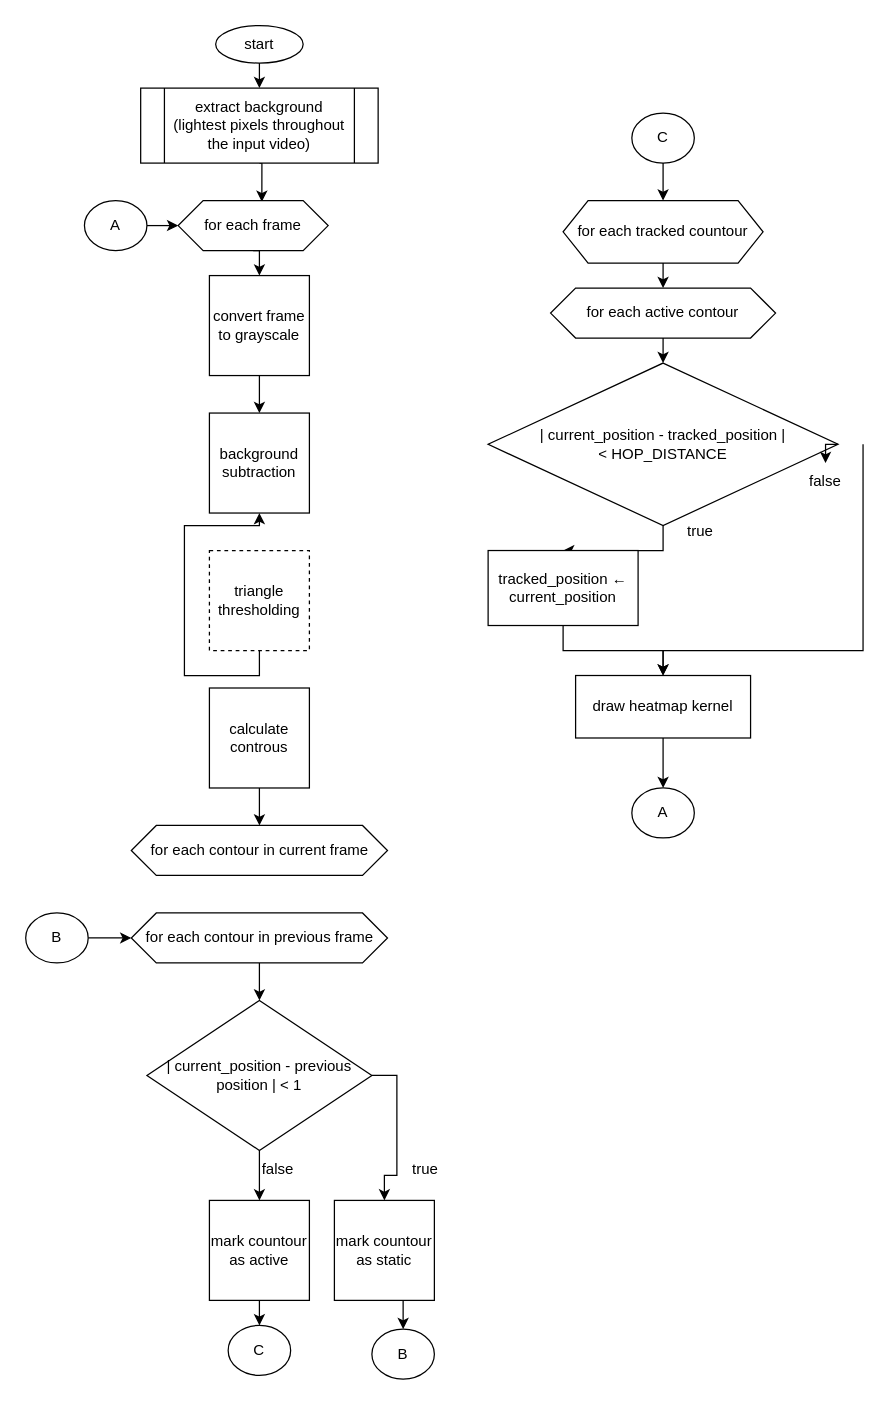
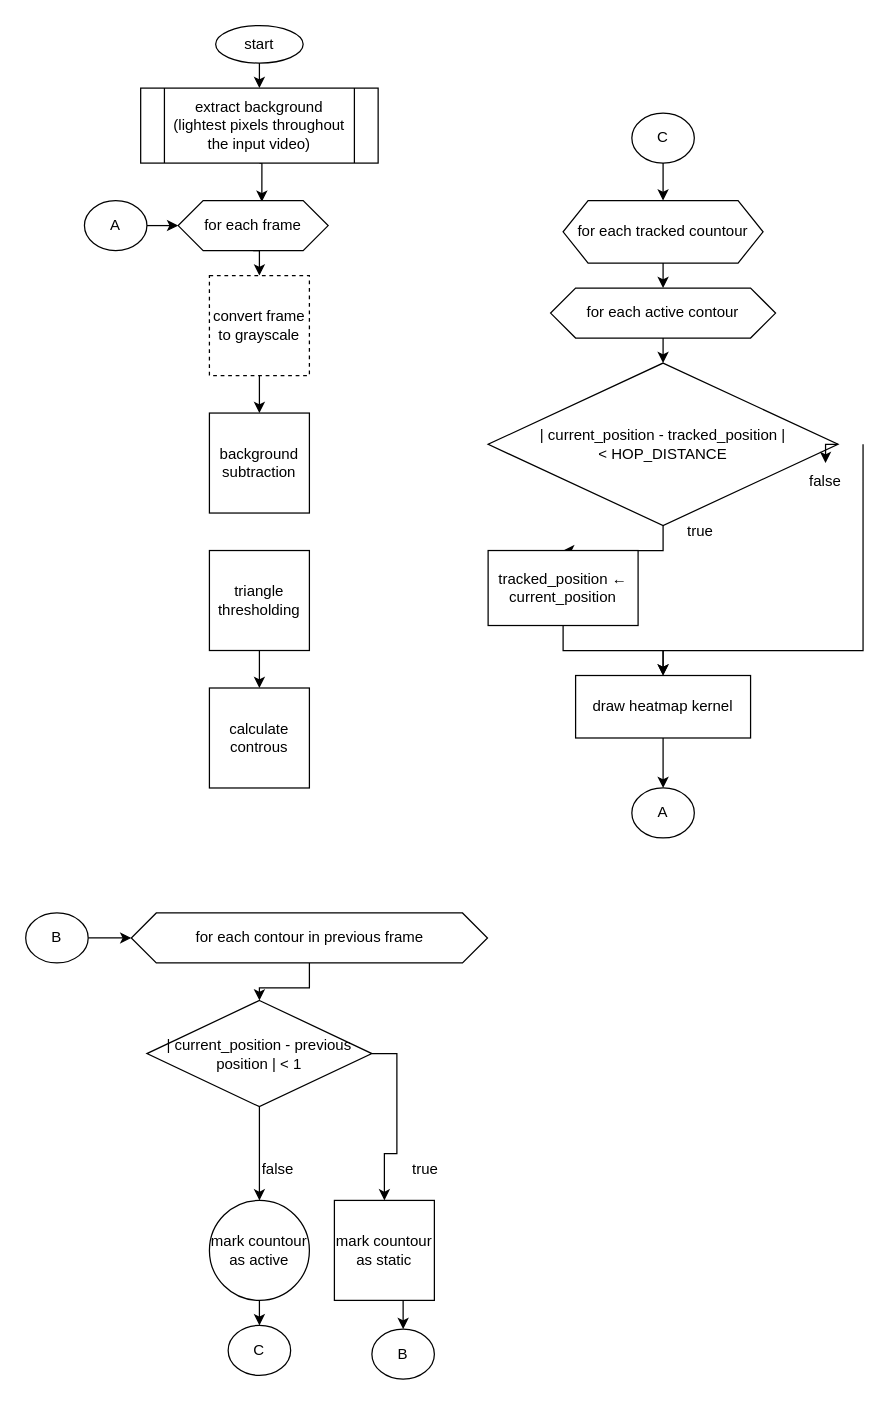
  <mxCell id="0" />
  <mxCell id="1" parent="0" />
  <mxCell id="2" style="edgeStyle=orthogonalEdgeStyle;rounded=0;orthogonalLoop=1;jettySize=auto;html=1;exitX=0.5;exitY=1;exitDx=0;exitDy=0;entryX=0.558;entryY=0.025;entryDx=0;entryDy=0;entryPerimeter=0;" edge="1" parent="1" source="3" target="5"><mxGeometry relative="1" as="geometry" /></mxCell>
  <mxCell id="3" value="extract background&lt;br&gt;&lt;div&gt;(lightest pixels throughout the input video)&lt;/div&gt;" style="shape=process;whiteSpace=wrap;html=1;backgroundOutline=1;" parent="1" vertex="1"><mxGeometry x="112" y="70" width="190" height="60" as="geometry" /></mxCell>
  <mxCell id="4" style="edgeStyle=orthogonalEdgeStyle;rounded=0;orthogonalLoop=1;jettySize=auto;html=1;exitX=0.5;exitY=1;exitDx=0;exitDy=0;entryX=0.5;entryY=0;entryDx=0;entryDy=0;" edge="1" parent="1" source="5" target="8"><mxGeometry relative="1" as="geometry" /></mxCell>
  <mxCell id="5" value="for each frame" style="shape=hexagon;perimeter=hexagonPerimeter2;whiteSpace=wrap;html=1;fixedSize=1;" vertex="1" parent="1"><mxGeometry x="142" y="160" width="120" height="40" as="geometry" /></mxCell>
  <mxCell id="6" style="edgeStyle=orthogonalEdgeStyle;rounded=0;orthogonalLoop=1;jettySize=auto;html=1;exitX=0.5;exitY=1;exitDx=0;exitDy=0;" edge="1" parent="1" source="5" target="5"><mxGeometry relative="1" as="geometry" /></mxCell>
  <mxCell id="7" style="edgeStyle=orthogonalEdgeStyle;rounded=0;orthogonalLoop=1;jettySize=auto;html=1;exitX=0.5;exitY=1;exitDx=0;exitDy=0;" edge="1" parent="1" source="8" target="9"><mxGeometry relative="1" as="geometry" /></mxCell>
- <mxCell id="8" value="&lt;div&gt;convert frame to grayscale&lt;/div&gt;" style="whiteSpace=wrap;html=1;aspect=fixed;" vertex="1" parent="1"><mxGeometry x="167" y="220" width="80" height="80" as="geometry" /></mxCell>
+ <mxCell id="8" value="&lt;div&gt;convert frame to grayscale&lt;/div&gt;" style="whiteSpace=wrap;html=1;aspect=fixed;dashed=1;" vertex="1" parent="1"><mxGeometry x="167" y="220" width="80" height="80" as="geometry" /></mxCell>
  <mxCell id="9" value="background subtraction" style="whiteSpace=wrap;html=1;aspect=fixed;" vertex="1" parent="1"><mxGeometry x="167" y="330" width="80" height="80" as="geometry" /></mxCell>
- <mxCell id="10" style="edgeStyle=orthogonalEdgeStyle;rounded=0;orthogonalLoop=1;jettySize=auto;html=1;exitX=0.5;exitY=1;exitDx=0;exitDy=0;" edge="1" parent="1" source="11" target="9"><mxGeometry relative="1" as="geometry" /></mxCell>
- <mxCell id="11" value="triangle thresholding" style="whiteSpace=wrap;html=1;aspect=fixed;dashed=1;" vertex="1" parent="1"><mxGeometry x="167" y="440" width="80" height="80" as="geometry" /></mxCell>
- <mxCell id="12" style="edgeStyle=orthogonalEdgeStyle;rounded=0;orthogonalLoop=1;jettySize=auto;html=1;exitX=0.5;exitY=1;exitDx=0;exitDy=0;entryX=0.5;entryY=0;entryDx=0;entryDy=0;" edge="1" parent="1" source="13" target="14"><mxGeometry relative="1" as="geometry" /></mxCell>
+ <mxCell id="10" style="edgeStyle=orthogonalEdgeStyle;rounded=0;orthogonalLoop=1;jettySize=auto;html=1;exitX=0.5;exitY=1;exitDx=0;exitDy=0;entryX=0.5;entryY=0;entryDx=0;entryDy=0;" edge="1" parent="1" source="11" target="13"><mxGeometry relative="1" as="geometry" /></mxCell>
+ <mxCell id="11" value="triangle thresholding" style="whiteSpace=wrap;html=1;aspect=fixed;" vertex="1" parent="1"><mxGeometry x="167" y="440" width="80" height="80" as="geometry" /></mxCell>
  <mxCell id="13" value="calculate controus" style="whiteSpace=wrap;html=1;aspect=fixed;" vertex="1" parent="1"><mxGeometry x="167" y="550" width="80" height="80" as="geometry" /></mxCell>
- <mxCell id="14" value="for each contour in current frame" style="shape=hexagon;perimeter=hexagonPerimeter2;whiteSpace=wrap;html=1;fixedSize=1;" vertex="1" parent="1"><mxGeometry x="104.5" y="660" width="205" height="40" as="geometry" /></mxCell>
  <mxCell id="15" style="edgeStyle=orthogonalEdgeStyle;rounded=0;orthogonalLoop=1;jettySize=auto;html=1;exitX=0.5;exitY=1;exitDx=0;exitDy=0;entryX=0.5;entryY=0;entryDx=0;entryDy=0;" edge="1" parent="1" source="16" target="20"><mxGeometry relative="1" as="geometry" /></mxCell>
- <mxCell id="16" value="| current_position - previous position | &amp;lt; 1" style="rhombus;whiteSpace=wrap;html=1;" vertex="1" parent="1"><mxGeometry x="117" y="800" width="180" height="120" as="geometry" /></mxCell>
+ <mxCell id="16" value="| current_position - previous position | &amp;lt; 1" style="rhombus;whiteSpace=wrap;html=1;" vertex="1" parent="1"><mxGeometry x="117" y="800" width="180" height="85" as="geometry" /></mxCell>
  <mxCell id="17" style="edgeStyle=orthogonalEdgeStyle;rounded=0;orthogonalLoop=1;jettySize=auto;html=1;exitX=0.5;exitY=1;exitDx=0;exitDy=0;entryX=0.5;entryY=0;entryDx=0;entryDy=0;" edge="1" parent="1" source="18" target="26"><mxGeometry relative="1" as="geometry" /></mxCell>
  <mxCell id="18" value="mark countour as static" style="whiteSpace=wrap;html=1;aspect=fixed;" vertex="1" parent="1"><mxGeometry x="267" y="960" width="80" height="80" as="geometry" /></mxCell>
  <mxCell id="19" style="edgeStyle=orthogonalEdgeStyle;rounded=0;orthogonalLoop=1;jettySize=auto;html=1;exitX=0.5;exitY=1;exitDx=0;exitDy=0;entryX=0.5;entryY=0;entryDx=0;entryDy=0;" edge="1" parent="1" source="20" target="27"><mxGeometry relative="1" as="geometry" /></mxCell>
- <mxCell id="20" value="mark countour as active" style="whiteSpace=wrap;html=1;aspect=fixed;" vertex="1" parent="1"><mxGeometry x="167" y="960" width="80" height="80" as="geometry" /></mxCell>
+ <mxCell id="20" value="mark countour as active" style="ellipse;whiteSpace=wrap;html=1;aspect=fixed;" vertex="1" parent="1"><mxGeometry x="167" y="960" width="80" height="80" as="geometry" /></mxCell>
  <mxCell id="21" value="true" style="text;strokeColor=none;align=center;fillColor=none;html=1;verticalAlign=middle;whiteSpace=wrap;rounded=0;" vertex="1" parent="1"><mxGeometry x="309.5" y="920" width="60" height="30" as="geometry" /></mxCell>
  <mxCell id="22" style="edgeStyle=orthogonalEdgeStyle;rounded=0;orthogonalLoop=1;jettySize=auto;html=1;exitX=1;exitY=0.5;exitDx=0;exitDy=0;entryX=0.5;entryY=0;entryDx=0;entryDy=0;" edge="1" parent="1" source="16" target="18"><mxGeometry relative="1" as="geometry" /></mxCell>
  <mxCell id="23" value="false" style="text;strokeColor=none;align=center;fillColor=none;html=1;verticalAlign=middle;whiteSpace=wrap;rounded=0;" vertex="1" parent="1"><mxGeometry x="192" y="920" width="60" height="30" as="geometry" /></mxCell>
  <mxCell id="24" style="edgeStyle=orthogonalEdgeStyle;rounded=0;orthogonalLoop=1;jettySize=auto;html=1;exitX=0.5;exitY=1;exitDx=0;exitDy=0;" edge="1" parent="1" source="25" target="16"><mxGeometry relative="1" as="geometry" /></mxCell>
- <mxCell id="25" value="for each contour in previous frame" style="shape=hexagon;perimeter=hexagonPerimeter2;whiteSpace=wrap;html=1;fixedSize=1;" vertex="1" parent="1"><mxGeometry x="104.5" y="730" width="205" height="40" as="geometry" /></mxCell>
+ <mxCell id="25" value="for each contour in previous frame" style="shape=hexagon;perimeter=hexagonPerimeter2;whiteSpace=wrap;html=1;fixedSize=1;" vertex="1" parent="1"><mxGeometry x="104.5" y="730" width="285" height="40" as="geometry" /></mxCell>
  <mxCell id="26" value="B" style="ellipse;whiteSpace=wrap;html=1;" vertex="1" parent="1"><mxGeometry x="297" y="1063" width="50" height="40" as="geometry" /></mxCell>
  <mxCell id="27" value="C" style="ellipse;whiteSpace=wrap;html=1;" vertex="1" parent="1"><mxGeometry x="182" y="1060" width="50" height="40" as="geometry" /></mxCell>
  <mxCell id="28" style="edgeStyle=orthogonalEdgeStyle;rounded=0;orthogonalLoop=1;jettySize=auto;html=1;exitX=0.5;exitY=1;exitDx=0;exitDy=0;" edge="1" parent="1" source="29" target="33"><mxGeometry relative="1" as="geometry" /></mxCell>
  <mxCell id="29" value="C" style="ellipse;whiteSpace=wrap;html=1;" vertex="1" parent="1"><mxGeometry x="505" y="90" width="50" height="40" as="geometry" /></mxCell>
  <mxCell id="30" style="edgeStyle=orthogonalEdgeStyle;rounded=0;orthogonalLoop=1;jettySize=auto;html=1;exitX=1;exitY=0.5;exitDx=0;exitDy=0;entryX=0;entryY=0.5;entryDx=0;entryDy=0;" edge="1" parent="1" source="31" target="25"><mxGeometry relative="1" as="geometry" /></mxCell>
  <mxCell id="31" value="B" style="ellipse;whiteSpace=wrap;html=1;" vertex="1" parent="1"><mxGeometry x="20" y="730" width="50" height="40" as="geometry" /></mxCell>
  <mxCell id="32" style="edgeStyle=orthogonalEdgeStyle;rounded=0;orthogonalLoop=1;jettySize=auto;html=1;exitX=0.5;exitY=1;exitDx=0;exitDy=0;entryX=0.5;entryY=0;entryDx=0;entryDy=0;" edge="1" parent="1" source="33" target="38"><mxGeometry relative="1" as="geometry" /></mxCell>
  <mxCell id="33" value="for each tracked countour" style="shape=hexagon;perimeter=hexagonPerimeter2;whiteSpace=wrap;html=1;fixedSize=1;" vertex="1" parent="1"><mxGeometry x="450" y="160" width="160" height="50" as="geometry" /></mxCell>
  <mxCell id="34" style="edgeStyle=orthogonalEdgeStyle;rounded=0;orthogonalLoop=1;jettySize=auto;html=1;exitX=0.5;exitY=1;exitDx=0;exitDy=0;entryX=0.5;entryY=0;entryDx=0;entryDy=0;" edge="1" parent="1" source="36" target="40"><mxGeometry relative="1" as="geometry" /></mxCell>
  <mxCell id="35" style="edgeStyle=orthogonalEdgeStyle;rounded=0;orthogonalLoop=1;jettySize=auto;html=1;exitX=1;exitY=0.5;exitDx=0;exitDy=0;entryX=0.5;entryY=0;entryDx=0;entryDy=0;" edge="1" parent="1" source="46" target="42"><mxGeometry relative="1" as="geometry"><mxPoint x="706" y="540" as="targetPoint" /><Array as="points"><mxPoint x="690" y="355" /><mxPoint x="690" y="520" /><mxPoint x="530" y="520" /></Array></mxGeometry></mxCell>
  <mxCell id="36" value="&lt;div&gt;| current_position - tracked_position | &lt;br&gt;&lt;/div&gt;&lt;div&gt;&amp;lt; HOP_DISTANCE&lt;/div&gt;" style="rhombus;whiteSpace=wrap;html=1;" vertex="1" parent="1"><mxGeometry x="390" y="290" width="280" height="130" as="geometry" /></mxCell>
  <mxCell id="37" style="edgeStyle=orthogonalEdgeStyle;rounded=0;orthogonalLoop=1;jettySize=auto;html=1;exitX=0.5;exitY=1;exitDx=0;exitDy=0;entryX=0.5;entryY=0;entryDx=0;entryDy=0;" edge="1" parent="1" source="38" target="36"><mxGeometry relative="1" as="geometry" /></mxCell>
  <mxCell id="38" value="for each active contour" style="shape=hexagon;perimeter=hexagonPerimeter2;whiteSpace=wrap;html=1;fixedSize=1;" vertex="1" parent="1"><mxGeometry x="440" y="230" width="180" height="40" as="geometry" /></mxCell>
  <mxCell id="39" style="edgeStyle=orthogonalEdgeStyle;rounded=0;orthogonalLoop=1;jettySize=auto;html=1;exitX=0.5;exitY=1;exitDx=0;exitDy=0;entryX=0.5;entryY=0;entryDx=0;entryDy=0;" edge="1" parent="1" source="40" target="42"><mxGeometry relative="1" as="geometry" /></mxCell>
  <mxCell id="40" value="tracked_position ←&lt;br&gt;current_position" style="rounded=0;whiteSpace=wrap;html=1;" vertex="1" parent="1"><mxGeometry x="390" y="440" width="120" height="60" as="geometry" /></mxCell>
  <mxCell id="41" style="edgeStyle=orthogonalEdgeStyle;rounded=0;orthogonalLoop=1;jettySize=auto;html=1;exitX=0.5;exitY=1;exitDx=0;exitDy=0;entryX=0.5;entryY=0;entryDx=0;entryDy=0;" edge="1" parent="1" source="42" target="48"><mxGeometry relative="1" as="geometry" /></mxCell>
  <mxCell id="42" value="draw heatmap kernel" style="rounded=0;whiteSpace=wrap;html=1;" vertex="1" parent="1"><mxGeometry x="460" y="540" width="140" height="50" as="geometry" /></mxCell>
  <mxCell id="43" style="edgeStyle=orthogonalEdgeStyle;rounded=0;orthogonalLoop=1;jettySize=auto;html=1;exitX=1;exitY=0.5;exitDx=0;exitDy=0;entryX=0;entryY=0.5;entryDx=0;entryDy=0;" edge="1" parent="1" source="44" target="5"><mxGeometry relative="1" as="geometry" /></mxCell>
  <mxCell id="44" value="A" style="ellipse;whiteSpace=wrap;html=1;" vertex="1" parent="1"><mxGeometry x="67" y="160" width="50" height="40" as="geometry" /></mxCell>
  <mxCell id="45" value="" style="edgeStyle=orthogonalEdgeStyle;rounded=0;orthogonalLoop=1;jettySize=auto;html=1;exitX=1;exitY=0.5;exitDx=0;exitDy=0;entryX=0.5;entryY=0;entryDx=0;entryDy=0;" edge="1" parent="1" source="36" target="46"><mxGeometry relative="1" as="geometry"><mxPoint x="530" y="560" as="targetPoint" /><mxPoint x="670" y="355" as="sourcePoint" /><Array as="points" /></mxGeometry></mxCell>
  <mxCell id="46" value="false" style="text;strokeColor=none;align=center;fillColor=none;html=1;verticalAlign=middle;whiteSpace=wrap;rounded=0;" vertex="1" parent="1"><mxGeometry x="630" y="370" width="60" height="30" as="geometry" /></mxCell>
  <mxCell id="47" value="true" style="text;strokeColor=none;align=center;fillColor=none;html=1;verticalAlign=middle;whiteSpace=wrap;rounded=0;" vertex="1" parent="1"><mxGeometry x="530" y="410" width="60" height="30" as="geometry" /></mxCell>
  <mxCell id="48" value="A" style="ellipse;whiteSpace=wrap;html=1;" vertex="1" parent="1"><mxGeometry x="505" y="630" width="50" height="40" as="geometry" /></mxCell>
  <mxCell id="49" style="edgeStyle=orthogonalEdgeStyle;rounded=0;orthogonalLoop=1;jettySize=auto;html=1;exitX=0.5;exitY=1;exitDx=0;exitDy=0;entryX=0.5;entryY=0;entryDx=0;entryDy=0;" edge="1" parent="1" source="50" target="3"><mxGeometry relative="1" as="geometry" /></mxCell>
  <mxCell id="50" value="start" style="ellipse;whiteSpace=wrap;html=1;" vertex="1" parent="1"><mxGeometry x="172" y="20" width="70" height="30" as="geometry" /></mxCell>
